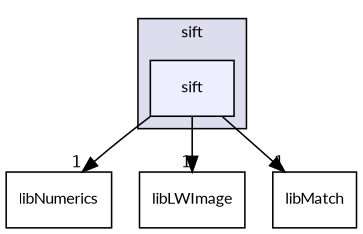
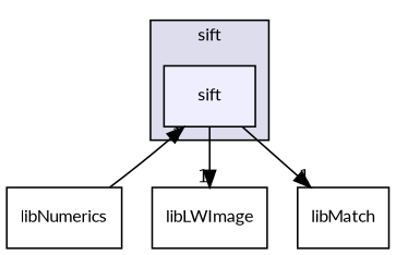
  digraph {
    compound=true
    fontname=Lato
    node [fontname=Lato fontsize=10 shape=box]
    edge [fontname=Lato headlabel=1 labeldistance=1.5 labelfontname=Helvetica labelfontsize=10]
    n1 [fillcolor="#eeeeff" label=sift pencolor=black style=filled]
    n2 [label=libNumerics]
    n3 [label=libLWImage]
    n4 [label=libMatch]
    subgraph cluster_1 {
      bgcolor="#ddddee"
      fontsize=10
      label=sift
      pencolor=black
      n1
    }
-   n1 -> n2
+   n2 -> n1
    n1 -> n3
    n1 -> n4
  }
